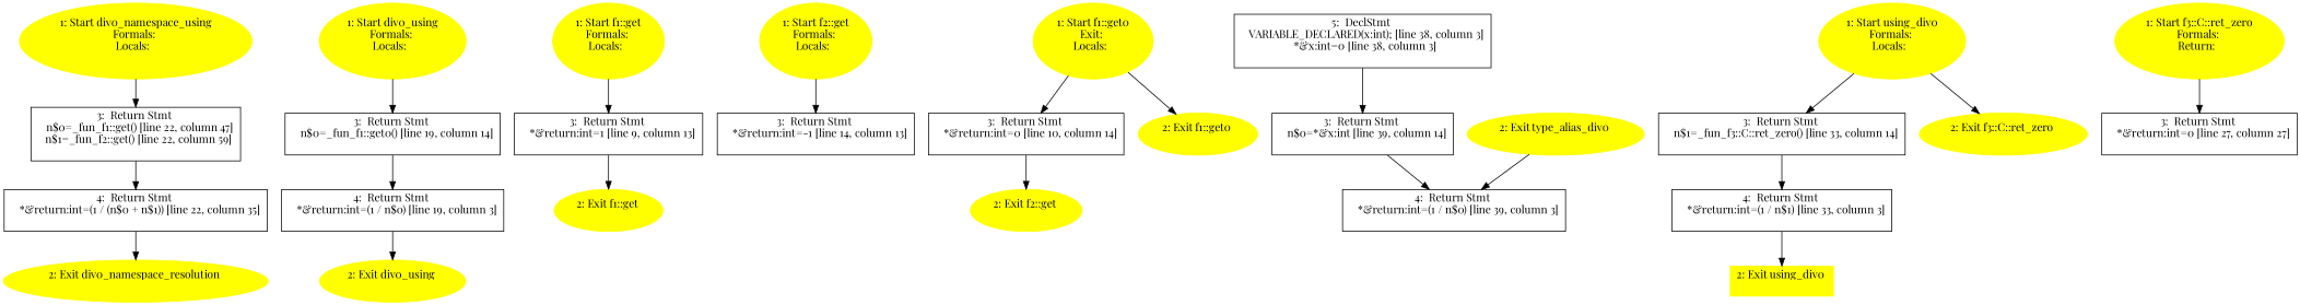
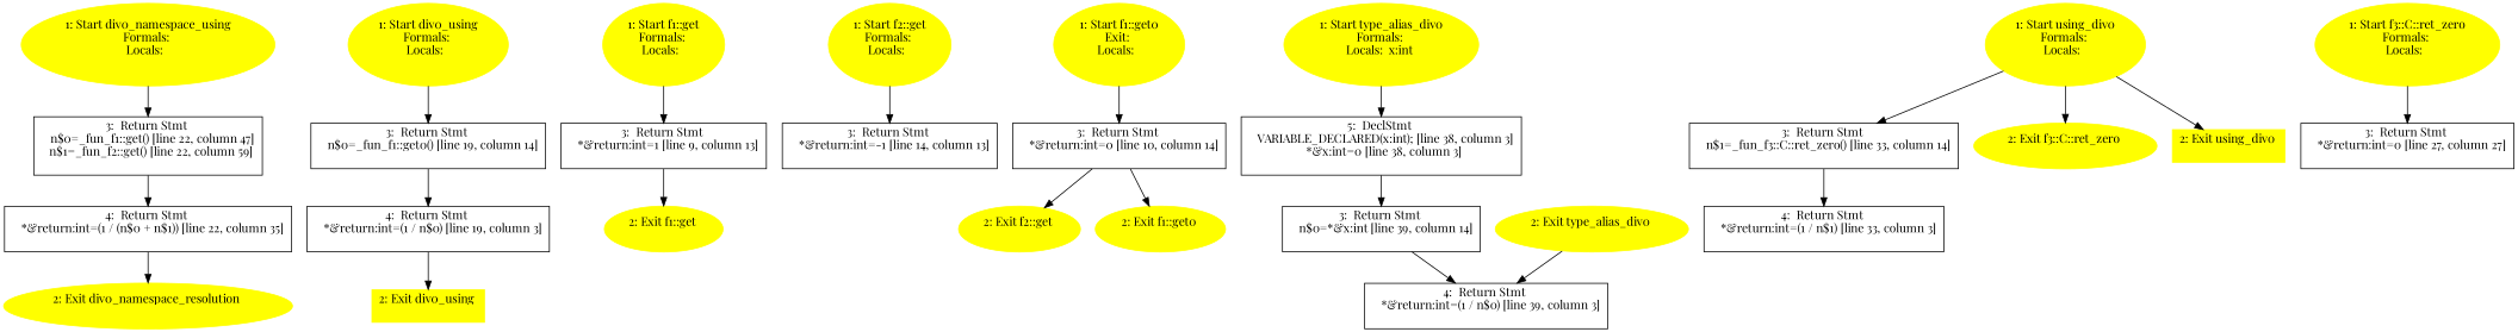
  digraph {
    fontname="Playfair Display"
    node [color=yellow fontname="Playfair Display" style=filled]
    edge [fontname="Playfair Display"]
    n1 [label="1: Start div0_namespace_using\nFormals: \nLocals:  \n  "]
    n2 [label="3:  Return Stmt \n   n$0=_fun_f1::get() [line 22, column 47]\n  n$1=_fun_f2::get() [line 22, column 59]\n " shape=box color="" style=""]
    n3 [label="4:  Return Stmt \n   *&return:int=(1 / (n$0 + n$1)) [line 22, column 35]\n " shape=box color="" style=""]
    n4 [label="2: Exit div0_namespace_resolution \n  "]
    n5 [label="1: Start div0_using\nFormals: \nLocals:  \n  "]
    n6 [label="3:  Return Stmt \n   n$0=_fun_f1::get0() [line 19, column 14]\n " shape=box color="" style=""]
    n7 [label="4:  Return Stmt \n   *&return:int=(1 / n$0) [line 19, column 3]\n " shape=box color="" style=""]
-   n8 [label="2: Exit div0_using \n  "]
+   n8 [label="2: Exit div0_using \n  " shape=box]
    n9 [label="1: Start f1::get\nFormals: \nLocals:  \n  "]
    n10 [label="3:  Return Stmt \n   *&return:int=1 [line 9, column 13]\n " shape=box color="" style=""]
    n11 [label="2: Exit f1::get \n  "]
    n12 [label="1: Start f2::get\nFormals: \nLocals:  \n  "]
    n13 [label="3:  Return Stmt \n   *&return:int=-1 [line 14, column 13]\n " shape=box color="" style=""]
    n14 [label="2: Exit f2::get \n  "]
    n15 [label="1: Start f1::get0\nExit: \nLocals:  \n  "]
    n16 [label="3:  Return Stmt \n   *&return:int=0 [line 10, column 14]\n " shape=box color="" style=""]
    n17 [label="2: Exit f1::get0 \n  "]
+   n18 [label="1: Start type_alias_div0\nFormals: \nLocals:  x:int \n  "]
    n19 [label="5:  DeclStmt \n   VARIABLE_DECLARED(x:int); [line 38, column 3]\n  *&x:int=0 [line 38, column 3]\n " shape=box color="" style=""]
    n20 [label="3:  Return Stmt \n   n$0=*&x:int [line 39, column 14]\n " shape=box color="" style=""]
    n21 [label="4:  Return Stmt \n   *&return:int=(1 / n$0) [line 39, column 3]\n " shape=box color="" style=""]
    n22 [label="2: Exit type_alias_div0 \n  "]
    n23 [label="1: Start using_div0\nFormals: \nLocals:  \n  "]
    n24 [label="3:  Return Stmt \n   n$1=_fun_f3::C::ret_zero() [line 33, column 14]\n " shape=box color="" style=""]
    n25 [label="2: Exit f3::C::ret_zero \n  "]
    n26 [label="4:  Return Stmt \n   *&return:int=(1 / n$1) [line 33, column 3]\n " shape=box color="" style=""]
    n27 [label="2: Exit using_div0 \n  " shape=box]
-   n28 [label="1: Start f3::C::ret_zero\nFormals: \nReturn:  \n  "]
+   n28 [label="1: Start f3::C::ret_zero\nFormals: \nLocals:  \n  "]
    n29 [label="3:  Return Stmt \n   *&return:int=0 [line 27, column 27]\n " shape=box color="" style=""]
    n1 -> n2
    n2 -> n3
    n3 -> n4
    n5 -> n6
    n6 -> n7
    n7 -> n8
    n9 -> n10
    n10 -> n11
    n12 -> n13
    n15 -> n16
    n16 -> n14
-   n15 -> n17
+   n16 -> n17
+   n18 -> n19
    n19 -> n20
    n20 -> n21
    n22 -> n21
    n23 -> n24
    n23 -> n25
    n24 -> n26
-   n26 -> n27
+   n23 -> n27
    n28 -> n29
  }
